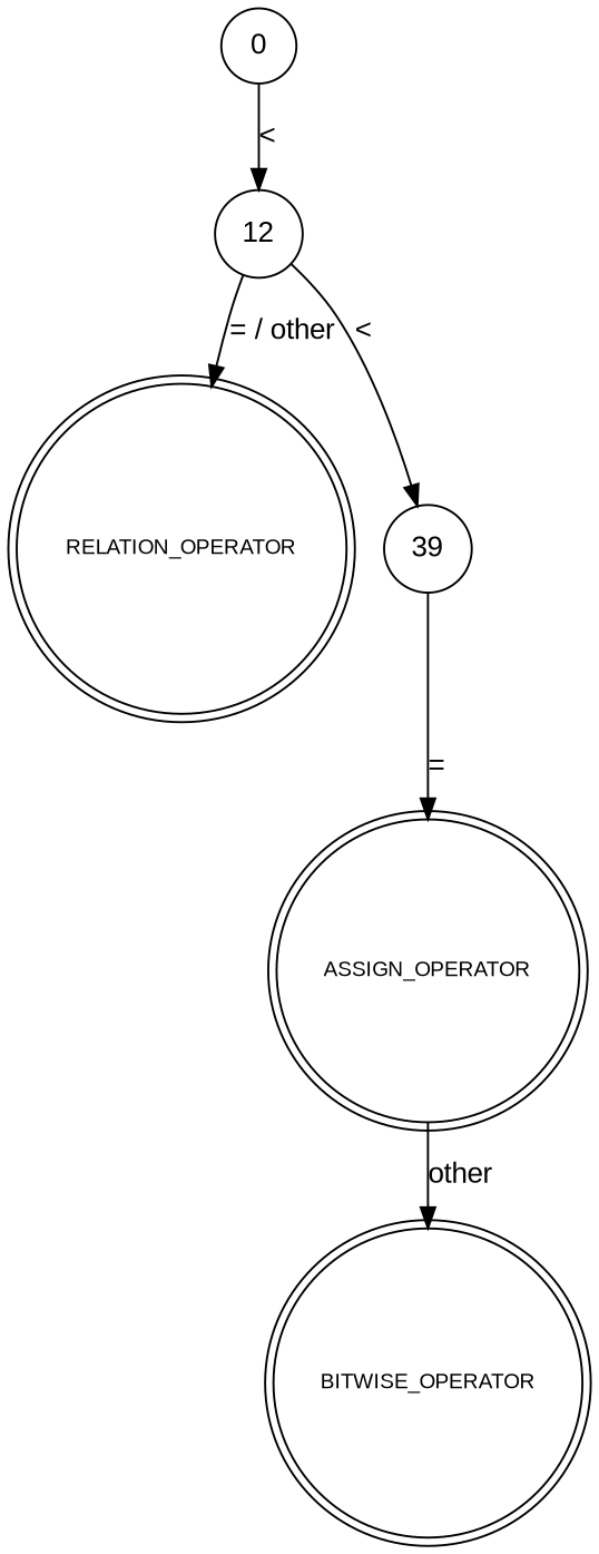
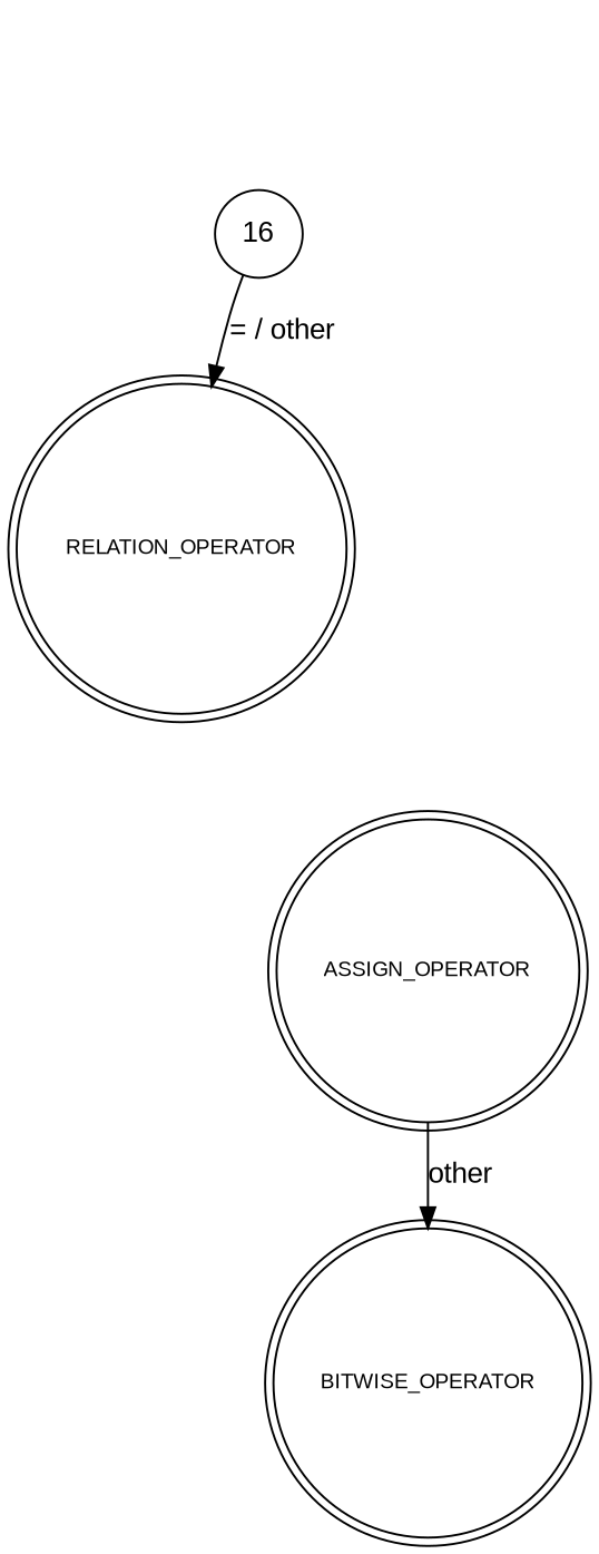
  digraph {
    fontname="Liberation Sans"
    rankdir=TB
    node [fontname="Liberation Sans" shape=doublecircle]
    edge [fontname="Liberation Sans"]
    RELATION_OPERATOR [fontsize=10]
    ASSIGN_OPERATOR [fontsize=10]
    BITWISE_OPERATOR [fontsize=10]
-   0 [shape=circle]
-   16 [shape=circle label=12]
-   39 [shape=circle]
+   16 [shape=circle]
    ASSIGN_OPERATOR -> BITWISE_OPERATOR [label=other]
-   0 -> 16 [label="<"]
    16 -> RELATION_OPERATOR [label="= / other"]
-   16 -> 39 [label="<"]
-   39 -> ASSIGN_OPERATOR [label="="]
  }
